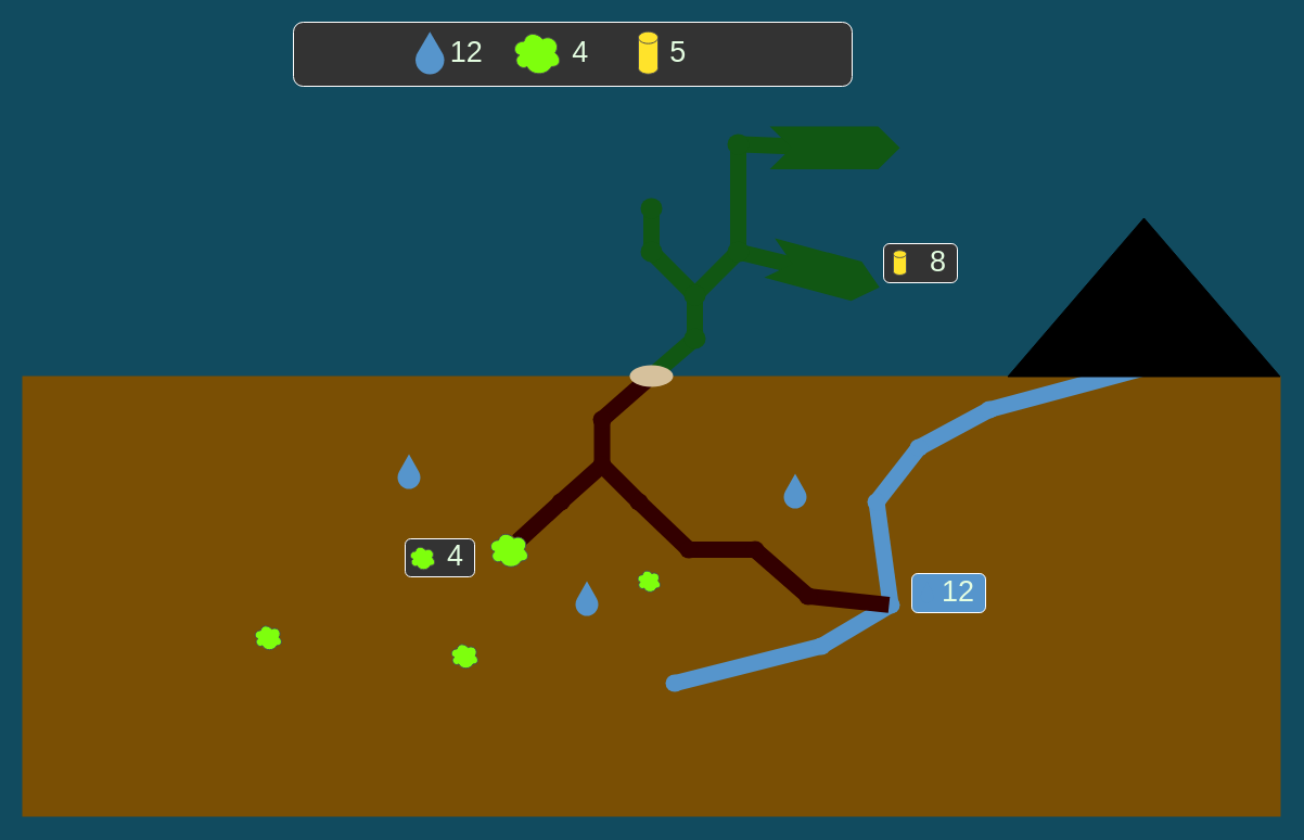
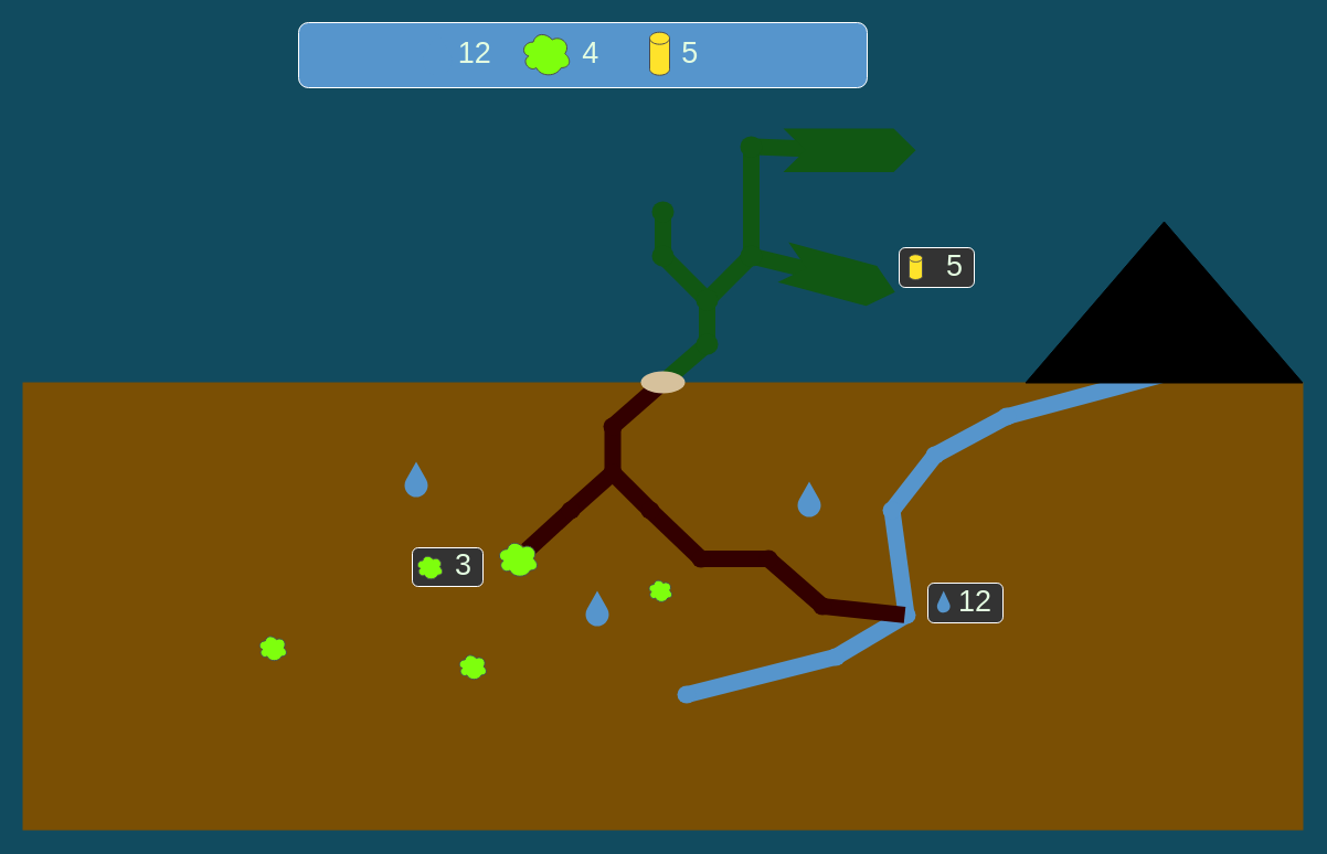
  <mxCell id="0" />
  <mxCell id="1" parent="0" />
  <mxCell id="2" value="" style="sketch=0;orthogonalLoop=1;jettySize=auto;html=1;fillColor=#F45B69;fontColor=#E4FDE1;endArrow=none;endFill=0;strokeWidth=15;strokeColor=#115713;rounded=1;elbow=vertical;sourcePerimeterSpacing=-7;targetPerimeterSpacing=-7;endSize=10;startSize=10;" parent="1" source="5" target="7" edge="1"><mxGeometry relative="1" as="geometry" /></mxCell>
  <mxCell id="3" value="" style="rounded=0;whiteSpace=wrap;html=1;sketch=0;fontColor=#E4FDE1;strokeColor=none;fillColor=#7A4F04;" parent="1" vertex="1"><mxGeometry y="346" width="1160" height="406" as="geometry" x="20" /></mxCell>
  <mxCell id="4" value="" style="edgeStyle=none;rounded=1;sketch=0;orthogonalLoop=1;jettySize=auto;html=1;startSize=10;sourcePerimeterSpacing=-7;endArrow=none;endFill=0;endSize=10;targetPerimeterSpacing=-7;strokeWidth=15;fillColor=#F45B69;fontColor=#E4FDE1;strokeColor=#330000;" parent="1" source="5" target="18" edge="1"><mxGeometry relative="1" as="geometry" /></mxCell>
  <mxCell id="5" value="" style="ellipse;whiteSpace=wrap;html=1;rounded=0;sketch=0;fontColor=#E4FDE1;fillColor=#D6C19C;strokeColor=none;" parent="1" vertex="1"><mxGeometry x="580" y="336" width="40" height="20" as="geometry" /></mxCell>
  <mxCell id="6" value="" style="edgeStyle=none;rounded=1;sketch=0;orthogonalLoop=1;jettySize=auto;html=1;startSize=10;sourcePerimeterSpacing=-7;endArrow=none;endFill=0;endSize=10;targetPerimeterSpacing=-7;strokeColor=#115713;strokeWidth=15;fillColor=#F45B69;fontColor=#E4FDE1;" parent="1" source="7" target="10" edge="1"><mxGeometry relative="1" as="geometry" /></mxCell>
  <mxCell id="7" value="" style="ellipse;whiteSpace=wrap;html=1;rounded=0;fontColor=#E4FDE1;sketch=0;fillColor=#115713;strokeColor=none;" parent="1" vertex="1"><mxGeometry x="630" y="302" width="20" height="19" as="geometry" /></mxCell>
  <mxCell id="8" value="" style="edgeStyle=none;rounded=1;sketch=0;orthogonalLoop=1;jettySize=auto;html=1;startSize=10;sourcePerimeterSpacing=-7;endArrow=none;endFill=0;endSize=10;targetPerimeterSpacing=-7;strokeColor=#115713;strokeWidth=15;fillColor=#F45B69;fontColor=#E4FDE1;" parent="1" source="10" target="13" edge="1"><mxGeometry relative="1" as="geometry" /></mxCell>
  <mxCell id="9" value="" style="edgeStyle=none;rounded=1;sketch=0;orthogonalLoop=1;jettySize=auto;html=1;startSize=10;sourcePerimeterSpacing=-7;endArrow=none;endFill=0;endSize=10;targetPerimeterSpacing=-7;strokeColor=#115713;strokeWidth=15;fillColor=#F45B69;fontColor=#E4FDE1;" parent="1" source="10" target="15" edge="1"><mxGeometry relative="1" as="geometry" /></mxCell>
  <mxCell id="10" value="" style="ellipse;whiteSpace=wrap;html=1;rounded=0;fontColor=#E4FDE1;sketch=0;fillColor=#115713;strokeColor=none;" parent="1" vertex="1"><mxGeometry x="630" y="262" width="20" height="19" as="geometry" /></mxCell>
  <mxCell id="11" value="" style="edgeStyle=none;rounded=1;sketch=0;orthogonalLoop=1;jettySize=auto;html=1;startSize=10;sourcePerimeterSpacing=-7;endArrow=none;endFill=0;endSize=10;targetPerimeterSpacing=-7;strokeWidth=15;fillColor=#F45B69;fontSize=27;fontColor=#E4FDE1;strokeColor=#115713;" parent="1" source="13" target="46" edge="1"><mxGeometry relative="1" as="geometry" /></mxCell>
  <mxCell id="12" value="" style="edgeStyle=none;rounded=1;sketch=0;orthogonalLoop=1;jettySize=auto;html=1;startSize=10;sourcePerimeterSpacing=-7;endArrow=none;endFill=0;endSize=10;targetPerimeterSpacing=-7;strokeColor=#115713;strokeWidth=15;fillColor=#F45B69;fontSize=27;fontColor=#E4FDE1;" parent="1" source="13" target="48" edge="1"><mxGeometry relative="1" as="geometry" /></mxCell>
  <mxCell id="13" value="" style="ellipse;whiteSpace=wrap;html=1;rounded=0;fontColor=#E4FDE1;sketch=0;fillColor=#115713;strokeColor=none;" parent="1" vertex="1"><mxGeometry x="670" y="222" width="20" height="19" as="geometry" /></mxCell>
  <mxCell id="14" value="" style="edgeStyle=none;rounded=1;sketch=0;orthogonalLoop=1;jettySize=auto;html=1;startSize=10;sourcePerimeterSpacing=-7;endArrow=none;endFill=0;endSize=10;targetPerimeterSpacing=-7;strokeColor=#115713;strokeWidth=15;fillColor=#F45B69;fontColor=#E4FDE1;" parent="1" source="15" target="16" edge="1"><mxGeometry relative="1" as="geometry" /></mxCell>
  <mxCell id="15" value="" style="ellipse;whiteSpace=wrap;html=1;rounded=0;fontColor=#E4FDE1;sketch=0;fillColor=#115713;strokeColor=none;" parent="1" vertex="1"><mxGeometry x="590" y="222" width="20" height="19" as="geometry" /></mxCell>
  <mxCell id="16" value="" style="ellipse;whiteSpace=wrap;html=1;rounded=0;fontColor=#E4FDE1;sketch=0;fillColor=#115713;strokeColor=none;" parent="1" vertex="1"><mxGeometry x="590" y="182" width="20" height="19" as="geometry" /></mxCell>
  <mxCell id="17" value="" style="edgeStyle=none;rounded=1;sketch=0;orthogonalLoop=1;jettySize=auto;html=1;startSize=10;sourcePerimeterSpacing=-7;endArrow=none;endFill=0;endSize=10;targetPerimeterSpacing=-7;strokeColor=#330000;strokeWidth=15;fillColor=#F45B69;fontColor=#E4FDE1;" parent="1" source="18" target="21" edge="1"><mxGeometry relative="1" as="geometry" /></mxCell>
  <mxCell id="18" value="" style="ellipse;whiteSpace=wrap;html=1;rounded=0;sketch=0;fontColor=#E4FDE1;strokeColor=none;fillColor=#330000;" parent="1" vertex="1"><mxGeometry x="546" y="378" width="17" height="16" as="geometry" /></mxCell>
  <mxCell id="19" value="" style="edgeStyle=none;rounded=1;sketch=0;orthogonalLoop=1;jettySize=auto;html=1;startSize=10;sourcePerimeterSpacing=-7;endArrow=none;endFill=0;endSize=10;targetPerimeterSpacing=-7;strokeColor=#330000;strokeWidth=15;fillColor=#F45B69;fontColor=#E4FDE1;" parent="1" source="21" target="23" edge="1"><mxGeometry relative="1" as="geometry" /></mxCell>
  <mxCell id="20" value="" style="edgeStyle=none;rounded=1;sketch=0;orthogonalLoop=1;jettySize=auto;html=1;startSize=10;sourcePerimeterSpacing=-7;endArrow=none;endFill=0;endSize=10;targetPerimeterSpacing=-7;strokeColor=#330000;strokeWidth=15;fillColor=#F45B69;fontColor=#E4FDE1;" parent="1" source="21" target="25" edge="1"><mxGeometry relative="1" as="geometry" /></mxCell>
  <mxCell id="21" value="" style="ellipse;whiteSpace=wrap;html=1;rounded=0;sketch=0;fontColor=#E4FDE1;strokeColor=none;fillColor=#330000;" parent="1" vertex="1"><mxGeometry x="546" y="420" width="17" height="16" as="geometry" /></mxCell>
  <mxCell id="22" value="" style="edgeStyle=none;rounded=1;sketch=0;orthogonalLoop=1;jettySize=auto;html=1;startSize=10;sourcePerimeterSpacing=-7;endArrow=none;endFill=0;endSize=10;targetPerimeterSpacing=-7;strokeColor=#330000;strokeWidth=15;fillColor=#F45B69;fontSize=27;fontColor=#E4FDE1;" parent="1" source="23" target="45" edge="1"><mxGeometry relative="1" as="geometry"><mxPoint x="480.448" y="468.74" as="targetPoint" /></mxGeometry></mxCell>
  <mxCell id="23" value="" style="ellipse;whiteSpace=wrap;html=1;rounded=0;sketch=0;fontColor=#E4FDE1;strokeColor=none;fillColor=#330000;" parent="1" vertex="1"><mxGeometry x="508" y="454" width="17" height="16" as="geometry" /></mxCell>
  <mxCell id="24" value="" style="edgeStyle=none;rounded=1;sketch=0;orthogonalLoop=1;jettySize=auto;html=1;startSize=10;sourcePerimeterSpacing=-7;endArrow=none;endFill=0;endSize=10;targetPerimeterSpacing=-7;strokeWidth=15;fillColor=#F45B69;fontColor=#E4FDE1;strokeColor=#330000;" parent="1" source="25" target="40" edge="1"><mxGeometry relative="1" as="geometry" /></mxCell>
  <mxCell id="25" value="" style="ellipse;whiteSpace=wrap;html=1;rounded=0;sketch=0;fontColor=#E4FDE1;strokeColor=none;fillColor=#330000;" parent="1" vertex="1"><mxGeometry x="580" y="454" width="17" height="16" as="geometry" /></mxCell>
  <mxCell id="26" value="" style="edgeStyle=none;rounded=1;sketch=0;orthogonalLoop=1;jettySize=auto;html=1;startSize=10;sourcePerimeterSpacing=-7;endArrow=none;endFill=0;endSize=10;targetPerimeterSpacing=-7;strokeWidth=15;fillColor=#F45B69;fontColor=#E4FDE1;strokeColor=#5695CC;" parent="1" source="28" target="30" edge="1"><mxGeometry relative="1" as="geometry" /></mxCell>
  <mxCell id="27" value="" style="edgeStyle=none;rounded=1;sketch=0;orthogonalLoop=1;jettySize=auto;html=1;startSize=10;sourcePerimeterSpacing=-7;endArrow=none;endFill=0;endSize=10;targetPerimeterSpacing=-7;strokeColor=#5695CC;strokeWidth=15;fillColor=#F45B69;fontColor=#E4FDE1;" parent="1" source="28" target="37" edge="1"><mxGeometry relative="1" as="geometry" /></mxCell>
  <mxCell id="28" value="" style="ellipse;whiteSpace=wrap;html=1;rounded=0;sketch=0;fontColor=#E4FDE1;strokeColor=none;fillColor=#5695CC;" parent="1" vertex="1"><mxGeometry x="838" y="404" width="17" height="16" as="geometry" /></mxCell>
  <mxCell id="29" value="" style="edgeStyle=none;rounded=1;sketch=0;orthogonalLoop=1;jettySize=auto;html=1;startSize=10;sourcePerimeterSpacing=-7;endArrow=none;endFill=0;endSize=10;targetPerimeterSpacing=-7;strokeColor=#5695CC;strokeWidth=15;fillColor=#F45B69;fontColor=#E4FDE1;" parent="1" source="30" target="32" edge="1"><mxGeometry relative="1" as="geometry" /></mxCell>
  <mxCell id="30" value="" style="ellipse;whiteSpace=wrap;html=1;rounded=0;sketch=0;fontColor=#E4FDE1;strokeColor=none;fillColor=#5695CC;" parent="1" vertex="1"><mxGeometry x="799" y="454" width="17" height="16" as="geometry" /></mxCell>
  <mxCell id="31" value="" style="edgeStyle=none;rounded=1;sketch=0;orthogonalLoop=1;jettySize=auto;html=1;startSize=10;sourcePerimeterSpacing=-7;endArrow=none;endFill=0;endSize=10;targetPerimeterSpacing=-7;strokeColor=#5695CC;strokeWidth=15;fillColor=#F45B69;fontColor=#E4FDE1;" parent="1" source="32" target="34" edge="1"><mxGeometry relative="1" as="geometry" /></mxCell>
  <mxCell id="32" value="" style="ellipse;whiteSpace=wrap;html=1;rounded=0;sketch=0;fontColor=#E4FDE1;strokeColor=none;fillColor=#5695CC;" parent="1" vertex="1"><mxGeometry x="812" y="549" width="17" height="16" as="geometry" /></mxCell>
  <mxCell id="33" value="" style="edgeStyle=none;rounded=1;sketch=0;orthogonalLoop=1;jettySize=auto;html=1;startSize=10;sourcePerimeterSpacing=-7;endArrow=none;endFill=0;endSize=10;targetPerimeterSpacing=-7;strokeColor=#5695CC;strokeWidth=15;fillColor=#F45B69;fontColor=#E4FDE1;" parent="1" source="34" target="35" edge="1"><mxGeometry relative="1" as="geometry" /></mxCell>
  <mxCell id="34" value="" style="ellipse;whiteSpace=wrap;html=1;rounded=0;sketch=0;fontColor=#E4FDE1;strokeColor=none;fillColor=#5695CC;" parent="1" vertex="1"><mxGeometry x="748" y="587" width="17" height="16" as="geometry" /></mxCell>
  <mxCell id="35" value="" style="ellipse;whiteSpace=wrap;html=1;rounded=0;sketch=0;fontColor=#E4FDE1;strokeColor=none;fillColor=#5695CC;" parent="1" vertex="1"><mxGeometry x="613" y="621" width="17" height="16" as="geometry" /></mxCell>
  <mxCell id="36" value="" style="edgeStyle=none;rounded=1;sketch=0;orthogonalLoop=1;jettySize=auto;html=1;startSize=10;sourcePerimeterSpacing=-7;endArrow=none;endFill=0;endSize=10;targetPerimeterSpacing=-7;strokeColor=#5695CC;strokeWidth=15;fillColor=#F45B69;fontColor=#E4FDE1;" parent="1" source="37" target="38" edge="1"><mxGeometry relative="1" as="geometry" /></mxCell>
  <mxCell id="37" value="" style="ellipse;whiteSpace=wrap;html=1;rounded=0;sketch=0;fontColor=#E4FDE1;strokeColor=none;fillColor=#5695CC;" parent="1" vertex="1"><mxGeometry x="903" y="369" width="17" height="16" as="geometry" /></mxCell>
  <mxCell id="38" value="" style="ellipse;whiteSpace=wrap;html=1;rounded=0;sketch=0;fontColor=#E4FDE1;strokeColor=none;fillColor=#5695CC;" parent="1" vertex="1"><mxGeometry x="1048" y="330" width="17" height="16" as="geometry" /></mxCell>
  <mxCell id="39" value="" style="edgeStyle=none;rounded=1;sketch=0;orthogonalLoop=1;jettySize=auto;html=1;startSize=10;sourcePerimeterSpacing=-7;endArrow=none;endFill=0;endSize=10;targetPerimeterSpacing=-7;strokeColor=#330000;strokeWidth=15;fillColor=#F45B69;fontColor=#E4FDE1;" parent="1" source="40" target="42" edge="1"><mxGeometry relative="1" as="geometry" /></mxCell>
  <mxCell id="40" value="" style="ellipse;whiteSpace=wrap;html=1;rounded=0;sketch=0;fontColor=#E4FDE1;strokeColor=none;fillColor=#330000;" parent="1" vertex="1"><mxGeometry x="626" y="498" width="17" height="16" as="geometry" /></mxCell>
  <mxCell id="41" value="" style="edgeStyle=none;rounded=1;sketch=0;orthogonalLoop=1;jettySize=auto;html=1;startSize=10;sourcePerimeterSpacing=-7;endArrow=none;endFill=0;endSize=10;targetPerimeterSpacing=-7;strokeColor=#330000;strokeWidth=15;fillColor=#F45B69;fontColor=#E4FDE1;" parent="1" source="42" target="44" edge="1"><mxGeometry relative="1" as="geometry" /></mxCell>
  <mxCell id="42" value="" style="ellipse;whiteSpace=wrap;html=1;rounded=0;sketch=0;fontColor=#E4FDE1;strokeColor=none;fillColor=#330000;" parent="1" vertex="1"><mxGeometry x="687" y="498" width="17" height="16" as="geometry" /></mxCell>
  <mxCell id="43" value="" style="edgeStyle=none;rounded=1;sketch=0;orthogonalLoop=1;jettySize=auto;html=1;startSize=10;sourcePerimeterSpacing=-7;endArrow=none;endFill=0;endSize=10;targetPerimeterSpacing=-7;strokeColor=#330000;strokeWidth=15;fillColor=#F45B69;fontColor=#E4FDE1;" parent="1" source="44" target="32" edge="1"><mxGeometry relative="1" as="geometry" /></mxCell>
  <mxCell id="44" value="" style="ellipse;whiteSpace=wrap;html=1;rounded=0;sketch=0;fontColor=#E4FDE1;strokeColor=none;fillColor=#330000;" parent="1" vertex="1"><mxGeometry x="736" y="541" width="17" height="16" as="geometry" /></mxCell>
  <mxCell id="45" value="" style="ellipse;shape=cloud;whiteSpace=wrap;html=1;rounded=1;sketch=0;fontSize=27;fontColor=#E4FDE1;align=right;strokeColor=#4D4D4D;fillColor=#7EFF0D;" parent="1" vertex="1"><mxGeometry x="449.5" y="488.5" width="38" height="35" as="geometry" /></mxCell>
  <mxCell id="46" value="" style="shape=step;perimeter=stepPerimeter;whiteSpace=wrap;html=1;fixedSize=1;rounded=0;fontColor=#E4FDE1;strokeColor=none;fillColor=#115713;sketch=0;rotation=15;size=21.959;" parent="1" vertex="1"><mxGeometry x="707" y="232" width="105" height="37.5" as="geometry" /></mxCell>
  <mxCell id="47" value="" style="edgeStyle=none;rounded=1;sketch=0;orthogonalLoop=1;jettySize=auto;html=1;startSize=10;sourcePerimeterSpacing=-7;endArrow=none;endFill=0;endSize=10;targetPerimeterSpacing=-7;strokeColor=#115713;strokeWidth=15;fillColor=#F45B69;fontSize=27;fontColor=#E4FDE1;" parent="1" source="48" target="49" edge="1"><mxGeometry relative="1" as="geometry" /></mxCell>
  <mxCell id="48" value="" style="ellipse;whiteSpace=wrap;html=1;rounded=0;fontColor=#E4FDE1;sketch=0;fillColor=#115713;strokeColor=none;" parent="1" vertex="1"><mxGeometry x="670" y="123" width="20" height="19" as="geometry" /></mxCell>
  <mxCell id="49" value="" style="shape=step;perimeter=stepPerimeter;whiteSpace=wrap;html=1;fixedSize=1;rounded=0;fontColor=#E4FDE1;strokeColor=none;fillColor=#115713;sketch=0;" parent="1" vertex="1"><mxGeometry x="709" y="116" width="120" height="39.5" as="geometry" /></mxCell>
  <mxCell id="50" value="" style="group" parent="1" vertex="1" connectable="0"><mxGeometry x="373" y="496" width="64" height="35" as="geometry" /></mxCell>
- <mxCell id="51" value="4" style="rounded=1;whiteSpace=wrap;html=1;sketch=0;fontColor=#E4FDE1;fillColor=#333333;strokeColor=#FFFFFF;align=right;fontSize=27;spacingRight=8;spacingBottom=3;" parent="50" vertex="1"><mxGeometry width="64" height="35" as="geometry" /></mxCell>
+ <mxCell id="51" value="3" style="rounded=1;whiteSpace=wrap;html=1;sketch=0;fontColor=#E4FDE1;fillColor=#333333;strokeColor=#FFFFFF;align=right;fontSize=27;spacingRight=8;spacingBottom=3;" parent="50" vertex="1"><mxGeometry width="64" height="35" as="geometry" /></mxCell>
  <mxCell id="52" value="" style="ellipse;shape=cloud;whiteSpace=wrap;html=1;rounded=1;sketch=0;fontSize=27;fontColor=#E4FDE1;align=right;strokeColor=#4D4D4D;fillColor=#7EFF0D;" parent="50" vertex="1"><mxGeometry x="3.265" y="5.49" width="24.816" height="24.02" as="geometry" /></mxCell>
  <mxCell id="53" value="" style="group" parent="1" vertex="1" connectable="0"><mxGeometry x="840" y="528" width="68" height="36" as="geometry" /></mxCell>
- <mxCell id="54" value="12" style="rounded=1;whiteSpace=wrap;html=1;sketch=0;fontColor=#E4FDE1;fillColor=#5695cc;strokeColor=#FFFFFF;align=right;fontSize=27;spacingRight=8;spacingBottom=3;" parent="53" vertex="1"><mxGeometry width="68" height="36" as="geometry" /></mxCell>
+ <mxCell id="54" value="12" style="rounded=1;whiteSpace=wrap;html=1;sketch=0;fontColor=#E4FDE1;fillColor=#333333;strokeColor=#FFFFFF;align=right;fontSize=27;spacingRight=8;spacingBottom=3;" parent="53" vertex="1"><mxGeometry width="68" height="36" as="geometry" /></mxCell>
  <mxCell id="55" value="" style="verticalLabelPosition=bottom;verticalAlign=top;html=1;shape=mxgraph.basic.drop;rounded=0;sketch=0;fillColor=#5695CC;fontColor=#E4FDE1;strokeColor=none;" parent="53" vertex="1"><mxGeometry x="8.327" y="7.059" width="11.796" height="19.765" as="geometry" /></mxCell>
  <mxCell id="56" value="" style="group" parent="1" vertex="1" connectable="0"><mxGeometry x="814" y="224" width="68" height="36" as="geometry" /></mxCell>
- <mxCell id="57" value="8" style="rounded=1;whiteSpace=wrap;html=1;sketch=0;fontColor=#E4FDE1;fillColor=#333333;strokeColor=#FFFFFF;align=right;fontSize=27;spacingRight=8;spacingBottom=3;" parent="56" vertex="1"><mxGeometry width="68" height="36" as="geometry" /></mxCell>
+ <mxCell id="57" value="5" style="rounded=1;whiteSpace=wrap;html=1;sketch=0;fontColor=#E4FDE1;fillColor=#333333;strokeColor=#FFFFFF;align=right;fontSize=27;spacingRight=8;spacingBottom=3;" parent="56" vertex="1"><mxGeometry width="68" height="36" as="geometry" /></mxCell>
  <mxCell id="58" value="" style="shape=cylinder3;whiteSpace=wrap;html=1;boundedLbl=1;backgroundOutline=1;size=3.32;rounded=1;sketch=0;strokeColor=#4D4D4D;fontSize=27;fontColor=#E4FDE1;align=center;fillColor=#FFE32B;" parent="56" vertex="1"><mxGeometry x="9" y="6.25" width="12" height="22.75" as="geometry" /></mxCell>
  <mxCell id="59" value="" style="group" parent="1" vertex="1" connectable="0"><mxGeometry x="270" y="20" width="515" height="59" as="geometry" /></mxCell>
- <mxCell id="60" value="12&amp;nbsp; &amp;nbsp; &amp;nbsp; &amp;nbsp; &amp;nbsp; &amp;nbsp;4&amp;nbsp; &amp;nbsp; &amp;nbsp; &amp;nbsp; &amp;nbsp; 5" style="rounded=1;whiteSpace=wrap;html=1;sketch=0;fontColor=#E4FDE1;fillColor=#333333;strokeColor=#FFFFFF;align=center;fontSize=27;spacingRight=8;spacingBottom=3;" parent="59" vertex="1"><mxGeometry width="515" height="59" as="geometry" /></mxCell>
+ <mxCell id="60" value="12&amp;nbsp; &amp;nbsp; &amp;nbsp; &amp;nbsp; &amp;nbsp; &amp;nbsp;4&amp;nbsp; &amp;nbsp; &amp;nbsp; &amp;nbsp; &amp;nbsp; 5" style="rounded=1;whiteSpace=wrap;html=1;sketch=0;fontColor=#E4FDE1;fillColor=#5695cc;strokeColor=#FFFFFF;align=center;fontSize=27;spacingRight=8;spacingBottom=3;" parent="59" vertex="1"><mxGeometry width="515" height="59" as="geometry" /></mxCell>
  <mxCell id="61" value="" style="verticalLabelPosition=bottom;verticalAlign=top;html=1;shape=mxgraph.basic.drop;rounded=0;sketch=0;fillColor=#5695CC;fontColor=#E4FDE1;strokeColor=none;" parent="59" vertex="1"><mxGeometry x="112.53" y="8.7" width="26.47" height="39.39" as="geometry" /></mxCell>
  <mxCell id="62" value="" style="ellipse;shape=cloud;whiteSpace=wrap;html=1;rounded=1;sketch=0;fontSize=27;fontColor=#E4FDE1;align=right;strokeColor=#4D4D4D;fillColor=#7EFF0D;" parent="59" vertex="1"><mxGeometry x="201" y="6.94" width="46" height="42.51" as="geometry" /></mxCell>
  <mxCell id="63" value="" style="shape=cylinder3;whiteSpace=wrap;html=1;boundedLbl=1;backgroundOutline=1;size=5.484;rounded=1;sketch=0;strokeColor=#4D4D4D;fontSize=27;fontColor=#E4FDE1;align=center;fillColor=#FFE32B;" parent="59" vertex="1"><mxGeometry x="318" y="8.7" width="18" height="39" as="geometry" /></mxCell>
  <mxCell id="64" value="" style="verticalLabelPosition=bottom;verticalAlign=top;html=1;shape=mxgraph.basic.drop;rounded=0;sketch=0;fillColor=#5695CC;fontColor=#E4FDE1;strokeColor=none;" parent="1" vertex="1"><mxGeometry x="722" y="436" width="21" height="32" as="geometry" /></mxCell>
  <mxCell id="65" value="" style="ellipse;shape=cloud;whiteSpace=wrap;html=1;rounded=1;sketch=0;fontSize=27;fontColor=#E4FDE1;align=right;strokeColor=#4D4D4D;fillColor=#7EFF0D;" parent="1" vertex="1"><mxGeometry x="586" y="523.5" width="23" height="22.5" as="geometry" /></mxCell>
  <mxCell id="66" value="" style="ellipse;shape=cloud;whiteSpace=wrap;html=1;rounded=1;sketch=0;fontSize=27;fontColor=#E4FDE1;align=right;strokeColor=#4D4D4D;fillColor=#7EFF0D;" parent="1" vertex="1"><mxGeometry x="233" y="574" width="27" height="25.5" as="geometry" /></mxCell>
  <mxCell id="67" value="" style="ellipse;shape=cloud;whiteSpace=wrap;html=1;rounded=1;sketch=0;fontSize=27;fontColor=#E4FDE1;align=right;strokeColor=#4D4D4D;fillColor=#7EFF0D;" parent="1" vertex="1"><mxGeometry x="414" y="591" width="27" height="25.5" as="geometry" /></mxCell>
  <mxCell id="68" value="" style="verticalLabelPosition=bottom;verticalAlign=top;html=1;shape=mxgraph.basic.drop;rounded=0;sketch=0;fillColor=#5695CC;fontColor=#E4FDE1;strokeColor=none;" parent="1" vertex="1"><mxGeometry x="366" y="418" width="21" height="32" as="geometry" /></mxCell>
  <mxCell id="69" value="" style="verticalLabelPosition=bottom;verticalAlign=top;html=1;shape=mxgraph.basic.drop;rounded=0;sketch=0;fillColor=#5695CC;fontColor=#E4FDE1;strokeColor=none;" parent="1" vertex="1"><mxGeometry x="530" y="535" width="21" height="32" as="geometry" /></mxCell>
  <mxCell id="70" value="" style="triangle;whiteSpace=wrap;html=1;fillColor=#000000;rotation=-90;" vertex="1" parent="1"><mxGeometry x="981" y="148" width="146" height="251" as="geometry" /></mxCell>
